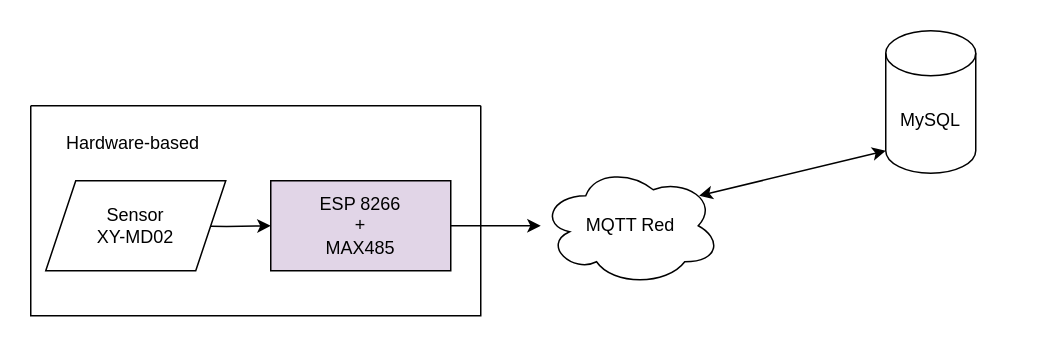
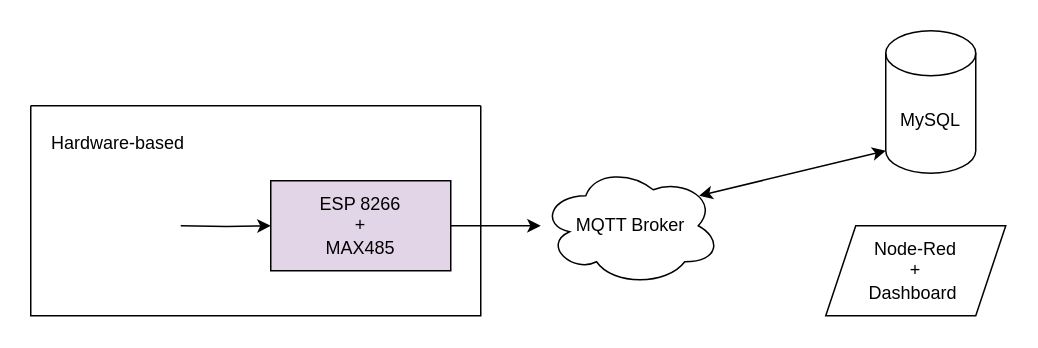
  <mxCell id="0" />
  <mxCell id="1" parent="0" />
  <mxCell id="2" value="" style="edgeStyle=orthogonalEdgeStyle;rounded=0;orthogonalLoop=1;jettySize=auto;html=1;" edge="1" parent="1" source="7" target="3"><mxGeometry relative="1" as="geometry" /></mxCell>
- <mxCell id="3" value="MQTT Red" style="ellipse;shape=cloud;whiteSpace=wrap;html=1;" vertex="1" parent="1"><mxGeometry x="360" y="110" width="120" height="80" as="geometry" /></mxCell>
+ <mxCell id="3" value="MQTT Broker" style="ellipse;shape=cloud;whiteSpace=wrap;html=1;" vertex="1" parent="1"><mxGeometry x="360" y="110" width="120" height="80" as="geometry" /></mxCell>
  <mxCell id="4" value="" style="group" vertex="1" connectable="0" parent="1"><mxGeometry x="20" y="70" width="300" height="140" as="geometry" /></mxCell>
  <mxCell id="5" value="" style="group" vertex="1" connectable="0" parent="4"><mxGeometry x="10" y="50" width="270" height="60" as="geometry" /></mxCell>
  <mxCell id="6" value="" style="edgeStyle=orthogonalEdgeStyle;rounded=0;orthogonalLoop=1;jettySize=auto;html=1;" edge="1" parent="5" target="7"><mxGeometry relative="1" as="geometry"><mxPoint x="90" y="30" as="sourcePoint" /></mxGeometry></mxCell>
  <mxCell id="7" value="ESP 8266&lt;div&gt;+&lt;br&gt;&lt;div&gt;MAX485&lt;/div&gt;&lt;/div&gt;" style="rounded=1;whiteSpace=wrap;html=1;arcSize=0;fillColor=#e1d5e7;" vertex="1" parent="5"><mxGeometry x="150" width="120" height="60" as="geometry" /></mxCell>
- <mxCell id="8" value="Sensor&lt;br&gt;XY-MD02" style="shape=parallelogram;perimeter=parallelogramPerimeter;whiteSpace=wrap;html=1;fixedSize=1;" vertex="1" parent="5"><mxGeometry width="120" height="60" as="geometry" /></mxCell>
  <mxCell id="9" value="" style="swimlane;startSize=0;" vertex="1" parent="4"><mxGeometry width="300" height="140" as="geometry"><mxRectangle x="120" y="250" width="50" height="40" as="alternateBounds" /></mxGeometry></mxCell>
- <mxCell id="10" value="Hardware-based&amp;nbsp;" style="text;html=1;align=center;verticalAlign=middle;whiteSpace=wrap;rounded=0;" vertex="1" parent="9"><mxGeometry x="15" y="10" width="110" height="30" as="geometry" /></mxCell>
+ <mxCell id="10" value="Hardware-based&amp;nbsp;" style="text;html=1;align=center;verticalAlign=middle;whiteSpace=wrap;rounded=0;" vertex="1" parent="9"><mxGeometry x="5" y="10" width="110" height="30" as="geometry" /></mxCell>
  <mxCell id="11" value="MySQL" style="shape=cylinder3;whiteSpace=wrap;html=1;boundedLbl=1;backgroundOutline=1;size=15;" vertex="1" parent="1"><mxGeometry x="590" y="20" width="60" height="95" as="geometry" /></mxCell>
  <mxCell id="12" value="" style="endArrow=classic;startArrow=classic;html=1;rounded=0;entryX=0;entryY=1;entryDx=0;entryDy=-15;entryPerimeter=0;exitX=0.88;exitY=0.25;exitDx=0;exitDy=0;exitPerimeter=0;" edge="1" parent="1" source="3" target="11"><mxGeometry width="50" height="50" relative="1" as="geometry"><mxPoint x="470" y="130" as="sourcePoint" /><mxPoint x="520" y="80" as="targetPoint" /></mxGeometry></mxCell>
+ <mxCell id="13" value="Node-Red&lt;div&gt;+&lt;/div&gt;&lt;div&gt;Dashboard&amp;nbsp;&lt;/div&gt;" style="shape=parallelogram;perimeter=parallelogramPerimeter;whiteSpace=wrap;html=1;fixedSize=1;" vertex="1" parent="1"><mxGeometry x="550" y="150" width="120" height="60" as="geometry" /></mxCell>
